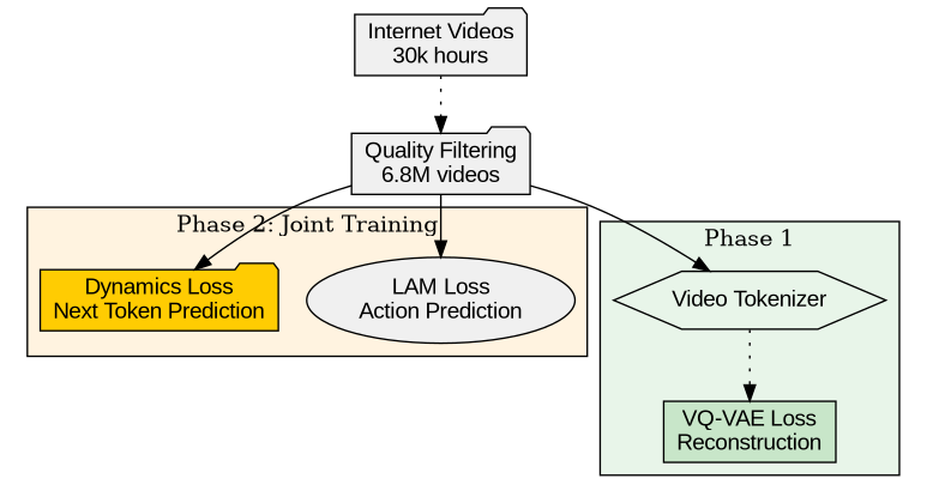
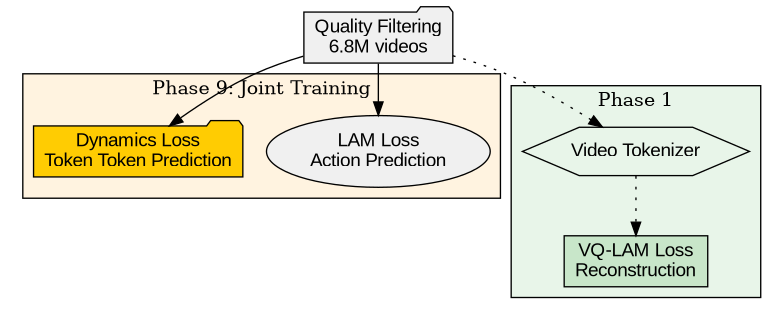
  digraph {
    rankdir=TD
    node [fillcolor="#f0f0f0" fontname=Arial shape=folder style=filled]
    edge [style=dotted]
    n1 [label="LAM Loss\nAction Prediction" shape=ellipse]
-   n2 [fillcolor="#ffcc02" label="Dynamics Loss\nNext Token Prediction"]
+   n2 [fillcolor="#ffcc02" label="Dynamics Loss\nToken Token Prediction"]
    n3 [fillcolor="#e8f5e9" label="Video Tokenizer" shape=hexagon]
-   n4 [fillcolor="#c8e6c9" label="VQ-VAE Loss\nReconstruction" shape=box]
-   n5 [label="Internet Videos\n30k hours"]
+   n4 [fillcolor="#c8e6c9" label="VQ-LAM Loss\nReconstruction" shape=box]
    n6 [label="Quality Filtering\n6.8M videos"]
    subgraph cluster_1 {
      fillcolor="#fff3e0"
-     label="Phase 2: Joint Training"
+     label="Phase 9: Joint Training"
      style=filled
      n1
      n2
    }
    subgraph cluster_2 {
      fillcolor="#e8f5e9"
      label="Phase 1"
      style=filled
      n3
      n4
    }
    n3 -> n4
-   n5 -> n6
    n6 -> n1 [style=solid]
    n6 -> n2 [style=solid]
-   n6 -> n3 [style=solid]
+   n6 -> n3
  }
